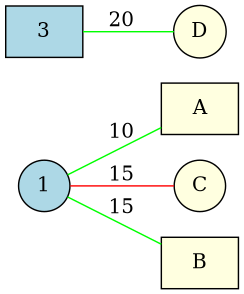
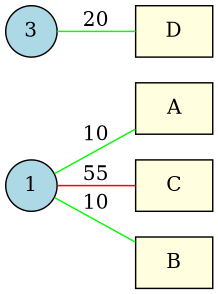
  strict graph {
    rankdir=LR
    node [fillcolor=lightyellow shape=rect style=filled]
    edge [color=green]
    1 [fillcolor=lightblue shape=circle]
    A
-   C [shape=circle]
+   C
    B
-   3 [fillcolor=lightblue shape=box]
-   D [shape=circle]
+   3 [fillcolor=lightblue shape=circle]
+   D
    1 -- A [label=10]
-   1 -- C [color=red label=15]
-   1 -- B [label=15]
+   1 -- C [color=red label=55]
+   1 -- B [label=10]
    3 -- D [label=20]
  }
